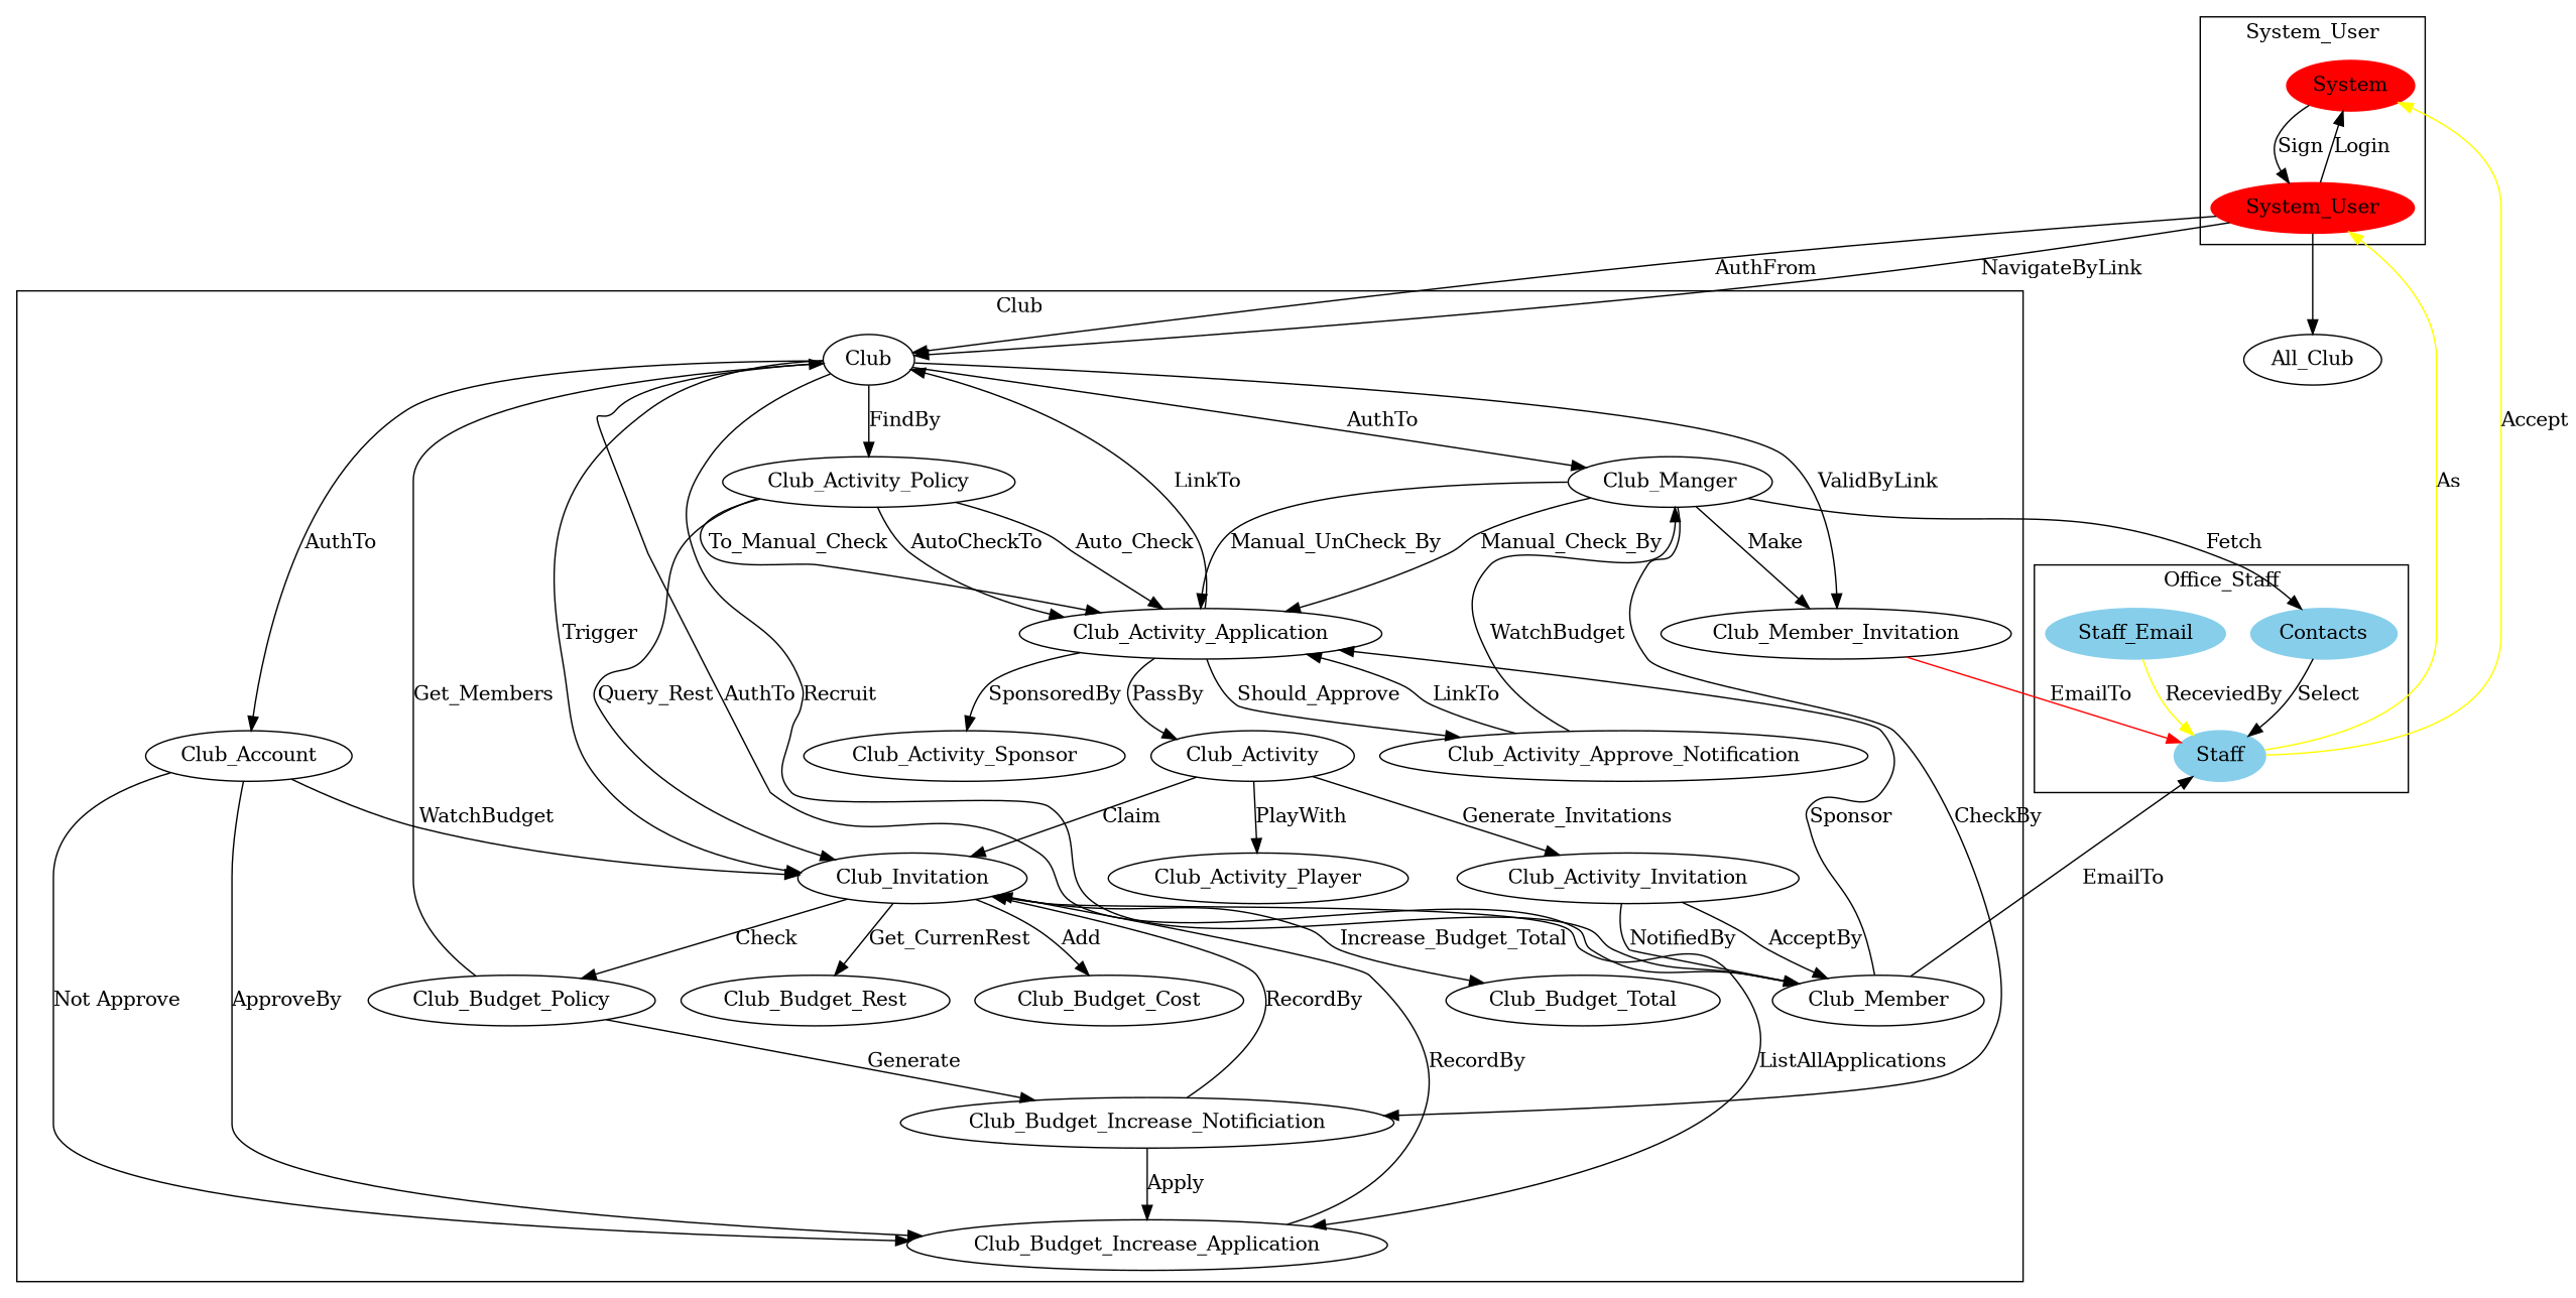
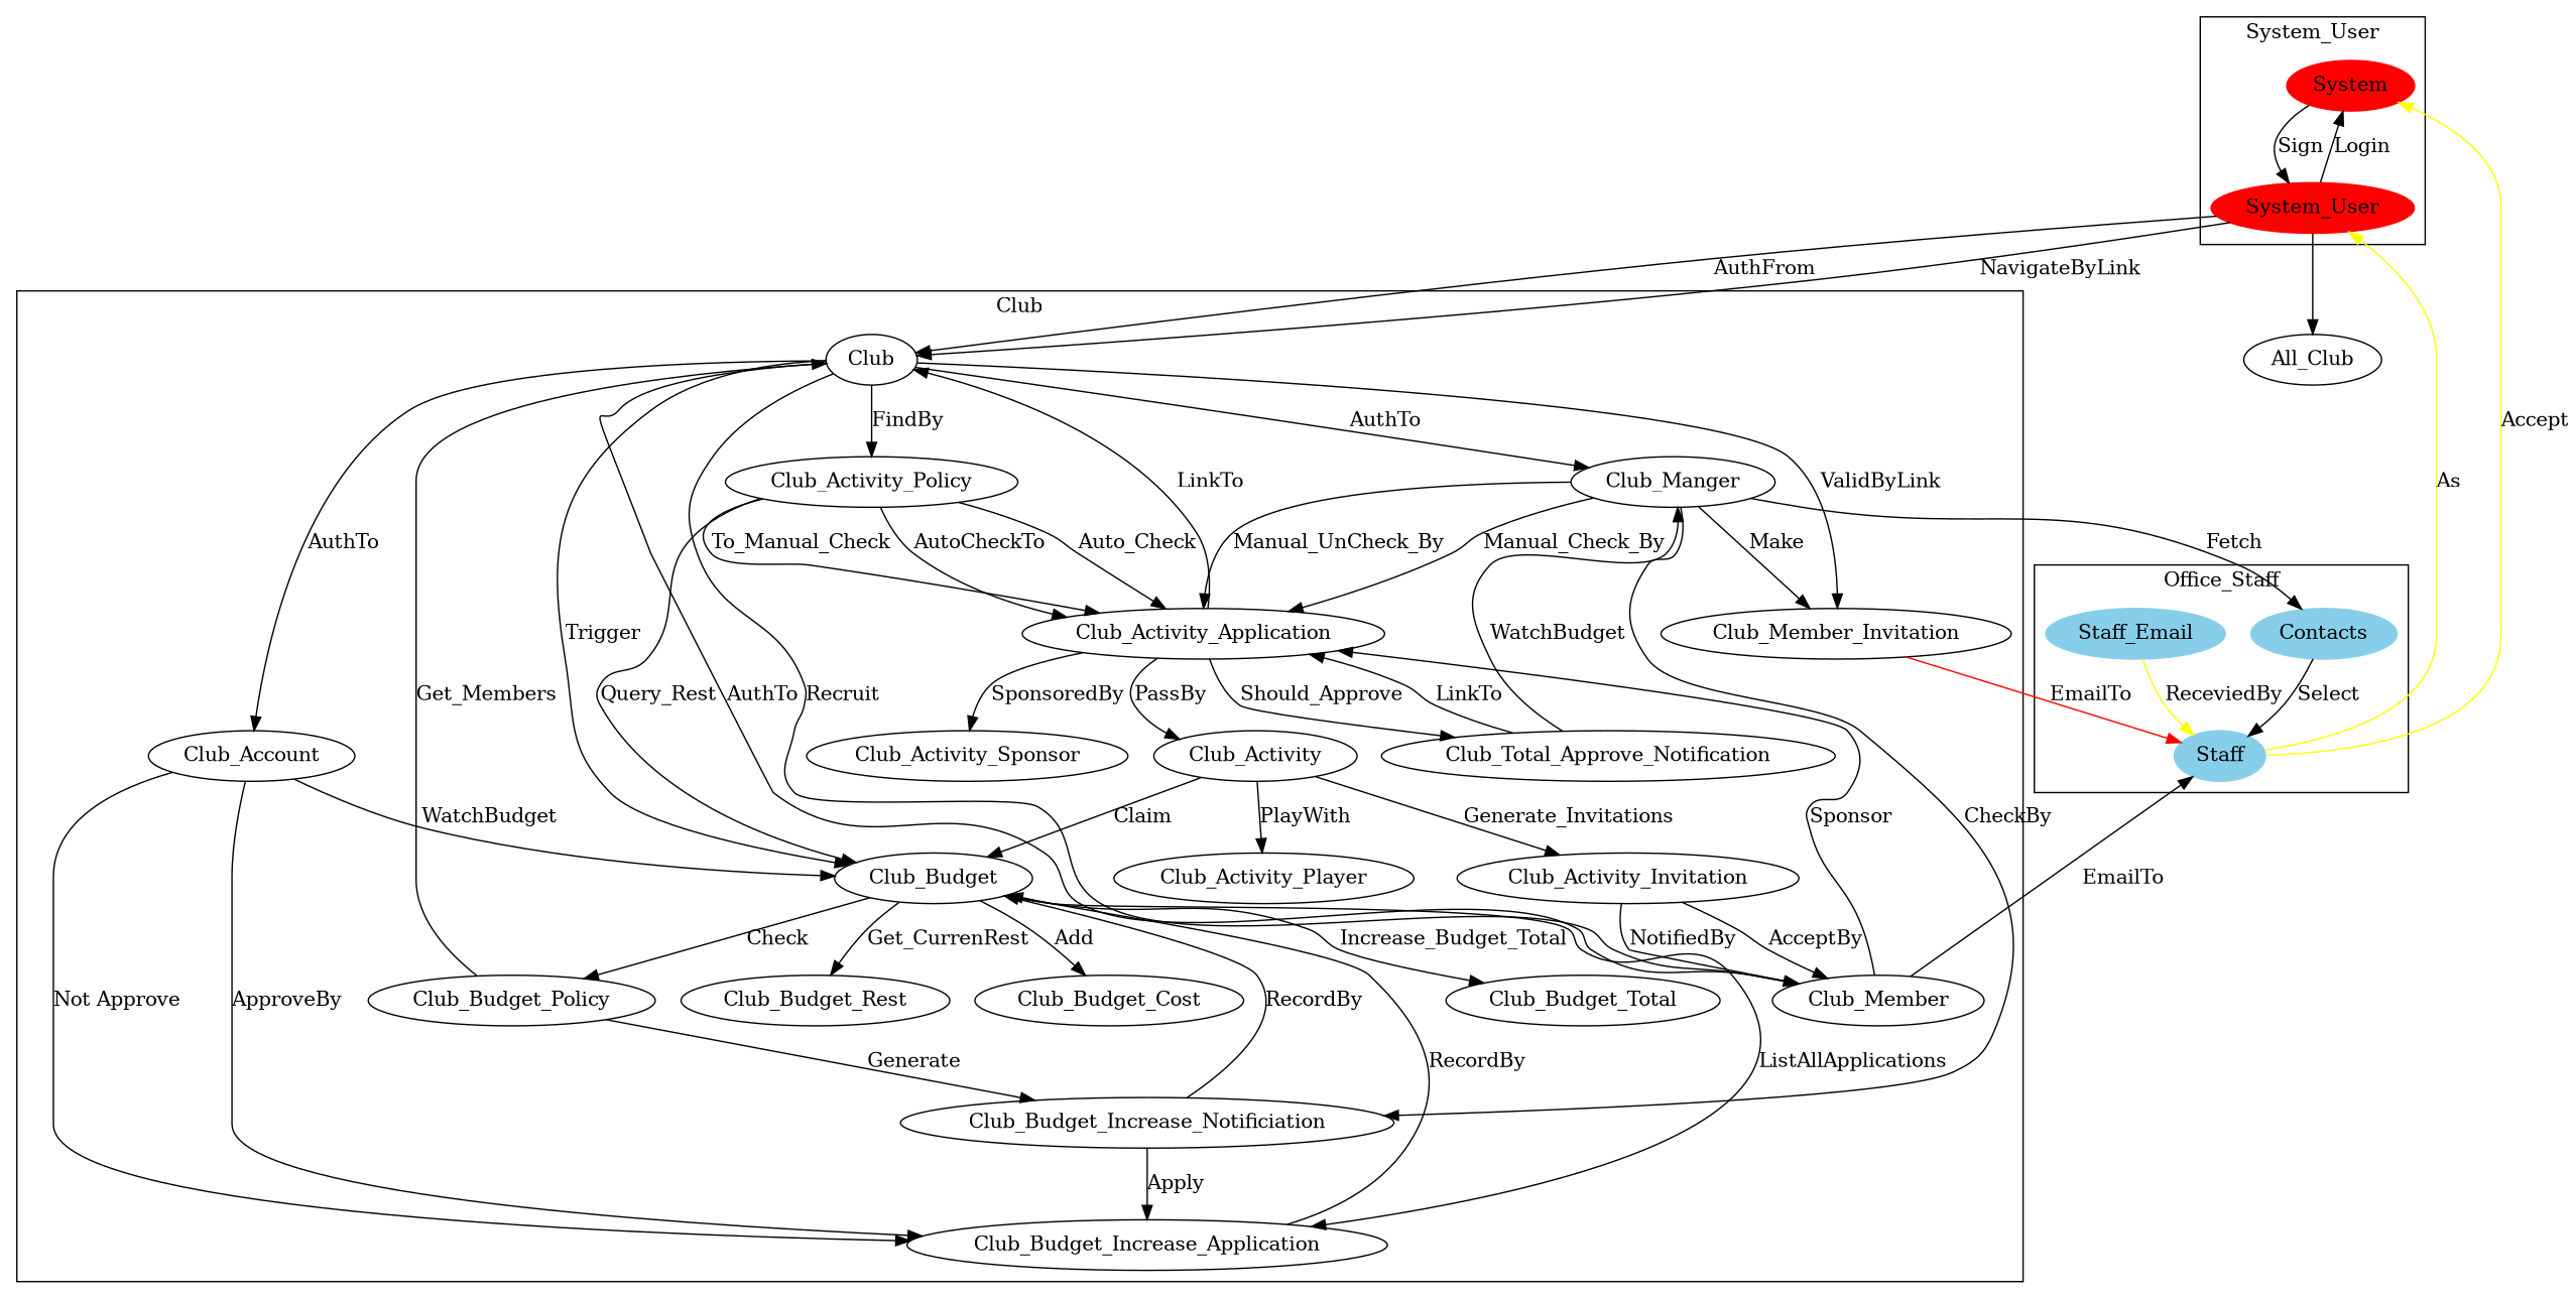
  digraph {
    fontname="DejaVu Serif"
    node [fontname="DejaVu Serif"]
    edge [fontname="DejaVu Serif"]
    n1 [color=red label=System style=filled]
    n2 [color=red label=System_User style=filled]
    n3 [color=skyblue label=Staff style=filled]
    n4 [color=skyblue label=Contacts style=filled]
    n5 [color=skyblue label=Staff_Email style=filled]
    n6 [label=Club]
    n7 [label=Club_Account]
    n8 [label=Club_Manger]
    n9 [label=Club_Member]
    n10 [label=Club_Member_Invitation]
-   n11 [label=Club_Invitation]
+   n11 [label=Club_Budget]
    n12 [label=Club_Budget_Policy]
    n13 [label=Club_Budget_Increase_Notificiation]
    n14 [label=Club_Budget_Increase_Application]
    n15 [label=Club_Budget_Total]
    n16 [label=Club_Budget_Rest]
    n17 [label=Club_Budget_Cost]
    n18 [label=Club_Activity]
    n19 [label=Club_Activity_Sponsor]
    n20 [label=Club_Activity_Application]
    n21 [label=Club_Activity_Policy]
-   n22 [label=Club_Activity_Approve_Notification]
+   n22 [label=Club_Total_Approve_Notification]
    n23 [label=Club_Activity_Invitation]
    n24 [label=Club_Activity_Player]
    All_Club
    subgraph cluster_1 {
      label=System_User
      n1
      n2
    }
    subgraph cluster_2 {
      label=Office_Staff
      n3
      n4
      n5
    }
    subgraph cluster_3 {
      label=Club
      n6
      n7
      n8
      n9
      n10
      n11
      n12
      n13
      n14
      n15
      n16
      n17
      n18
      n19
      n20
      n21
      n22
      n23
      n24
    }
    n1 -> n2 [label=Sign]
    n2 -> n1 [label=Login]
    n2 -> n6 [label=AuthFrom]
    n2 -> n6 [label=NavigateByLink]
    n2 -> All_Club
    n3 -> n1 [color=yellow label=Accept]
    n3 -> n2 [color=yellow label=As]
    n4 -> n3 [label=Select]
    n5 -> n3 [color=yellow label=ReceviedBy]
    n6 -> n7 [label=AuthTo]
    n6 -> n8 [label=AuthTo]
    n6 -> n9 [label=AuthTo]
    n6 -> n9 [label=Recruit]
    n6 -> n10 [label=ValidByLink]
    n6 -> n11 [label=Trigger]
    n6 -> n21 [label=FindBy]
    n7 -> n11 [label=WatchBudget]
    n7 -> n14 [label=ApproveBy]
    n7 -> n14 [label="Not Approve"]
    n8 -> n4 [label=Fetch]
    n8 -> n10 [label=Make]
    n8 -> n13 [label=CheckBy]
    n8 -> n20 [label=Manual_Check_By]
    n8 -> n20 [label=Manual_UnCheck_By]
    n9 -> n3 [label=EmailTo]
    n9 -> n20 [label=Sponsor]
    n10 -> n3 [color=red label=EmailTo]
    n11 -> n12 [label=Check]
    n11 -> n14 [label=ListAllApplications]
    n11 -> n15 [label=Increase_Budget_Total]
    n11 -> n16 [label=Get_CurrenRest]
    n11 -> n17 [label=Add]
    n12 -> n6 [label=Get_Members]
    n12 -> n13 [label=Generate]
    n13 -> n11 [label=RecordBy]
    n13 -> n14 [label=Apply]
    n14 -> n11 [label=RecordBy]
    n18 -> n11 [label=Claim]
    n18 -> n23 [label=Generate_Invitations]
    n18 -> n24 [label=PlayWith]
    n20 -> n6 [label=LinkTo]
    n20 -> n18 [label=PassBy]
    n20 -> n19 [label=SponsoredBy]
    n20 -> n22 [label=Should_Approve]
    n21 -> n11 [label=Query_Rest]
    n21 -> n20 [label=AutoCheckTo]
    n21 -> n20 [label=Auto_Check]
    n21 -> n20 [label=To_Manual_Check]
    n22 -> n8 [label=WatchBudget]
    n22 -> n20 [label=LinkTo]
    n23 -> n9 [label=NotifiedBy]
    n23 -> n9 [label=AcceptBy]
  }
